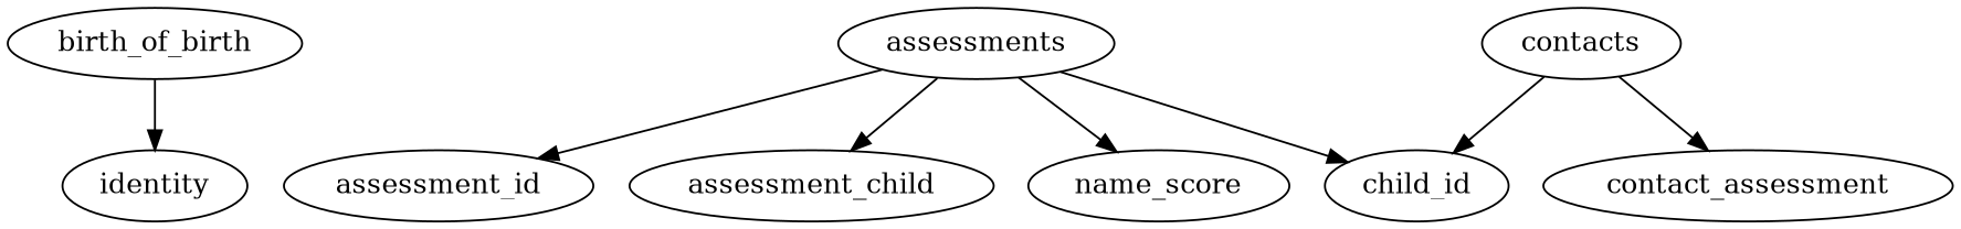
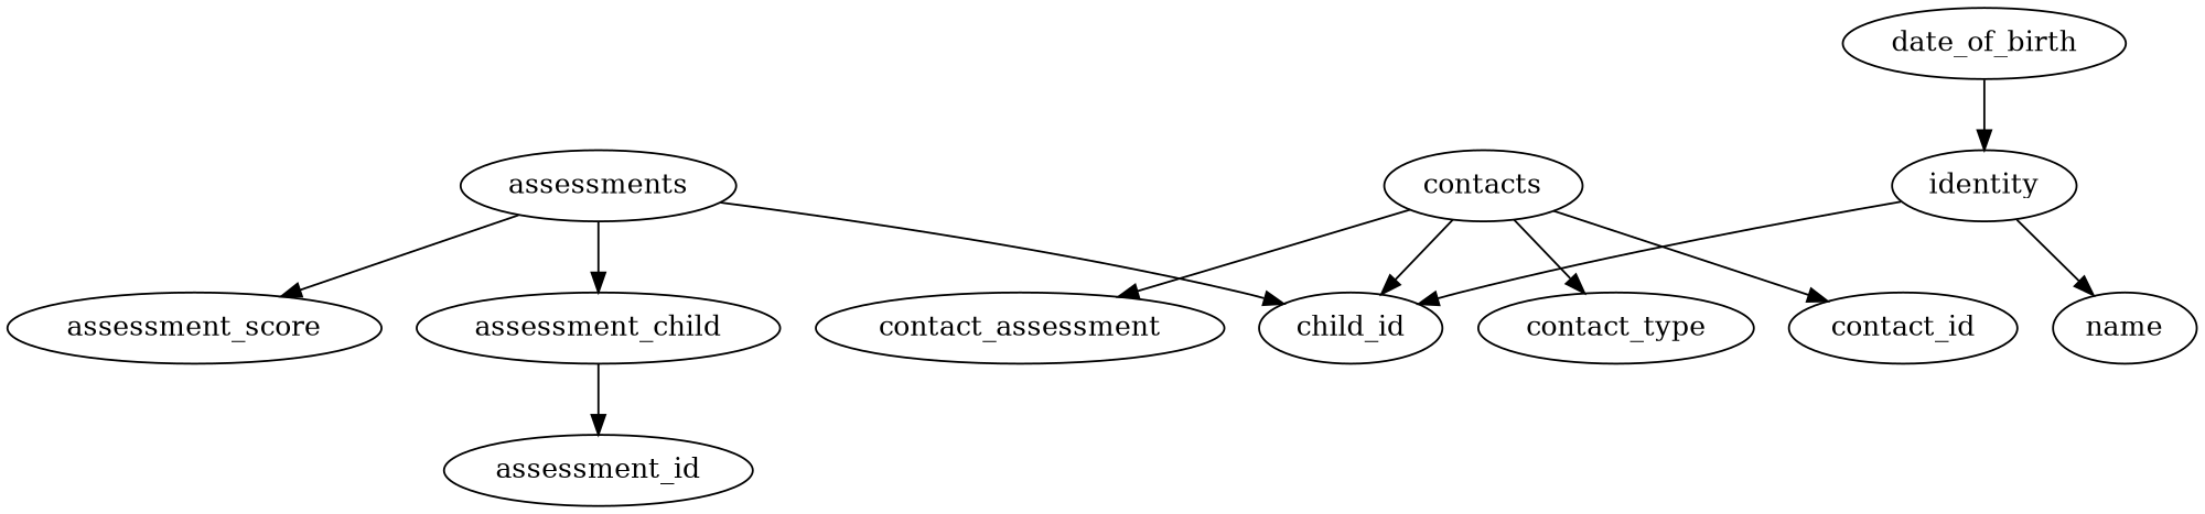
  digraph {
    identity
    child_id
-   date_of_birth [label=birth_of_birth]
+   name
+   date_of_birth
    assessments
    assessment_id
    n7 [label=assessment_child]
-   assessment_score [label=name_score]
+   assessment_score
    contacts
+   contact_id
    n11 [label=contact_assessment]
+   contact_type
+   identity -> child_id
+   identity -> name
    date_of_birth -> identity
    assessments -> child_id
-   assessments -> assessment_id
+   n7 -> assessment_id
    assessments -> n7
    assessments -> assessment_score
    contacts -> child_id
+   contacts -> contact_id
    contacts -> n11
+   contacts -> contact_type
  }
